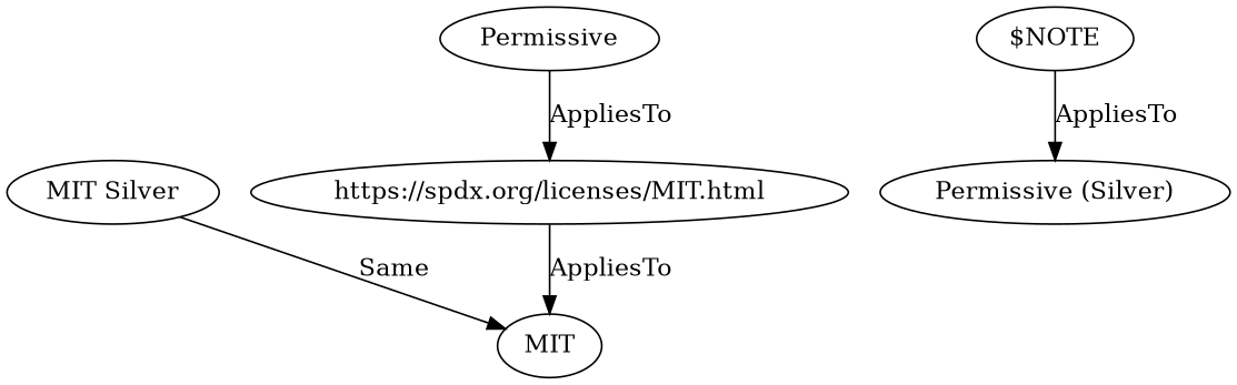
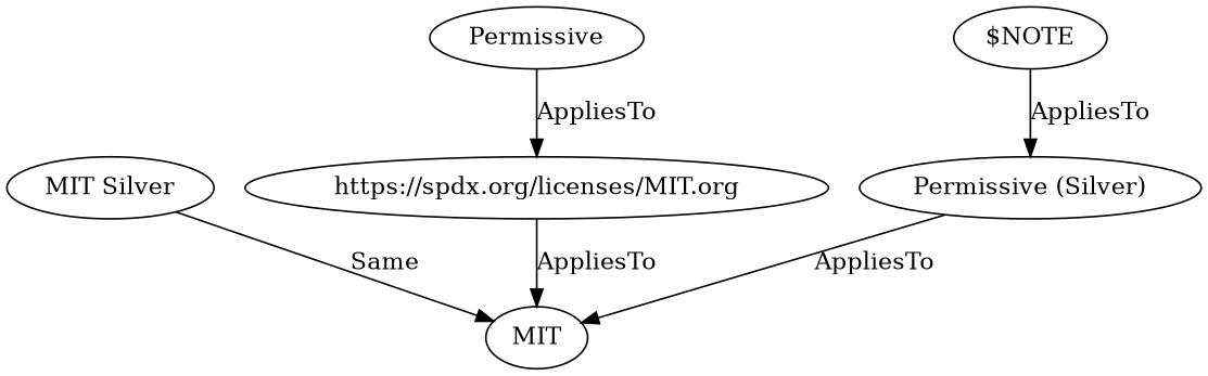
  digraph {
    n1 [label=MIT]
    n2 [label="MIT Silver"]
-   n3 [label="https://spdx.org/licenses/MIT.html"]
+   n3 [label="https://spdx.org/licenses/MIT.org"]
    n4 [label="Permissive (Silver)"]
    n5 [label="$NOTE"]
    n6 [label=Permissive]
    n2 -> n1 [label=Same]
    n3 -> n1 [label=AppliesTo]
+   n4 -> n1 [label=AppliesTo]
    n5 -> n4 [label=AppliesTo]
    n6 -> n3 [label=AppliesTo]
  }
